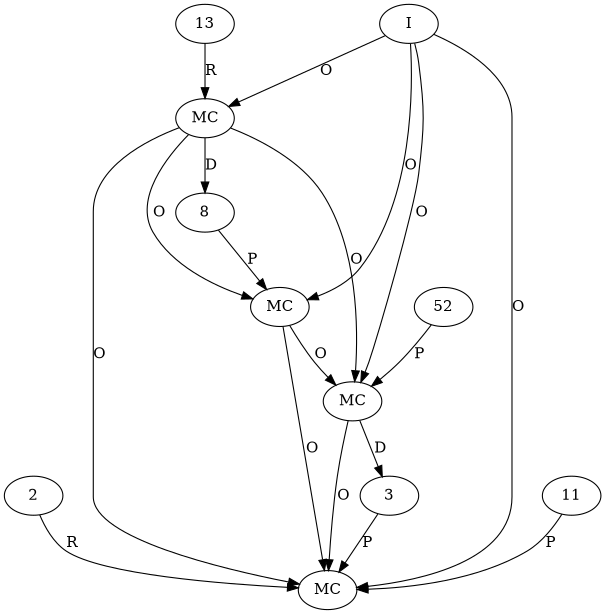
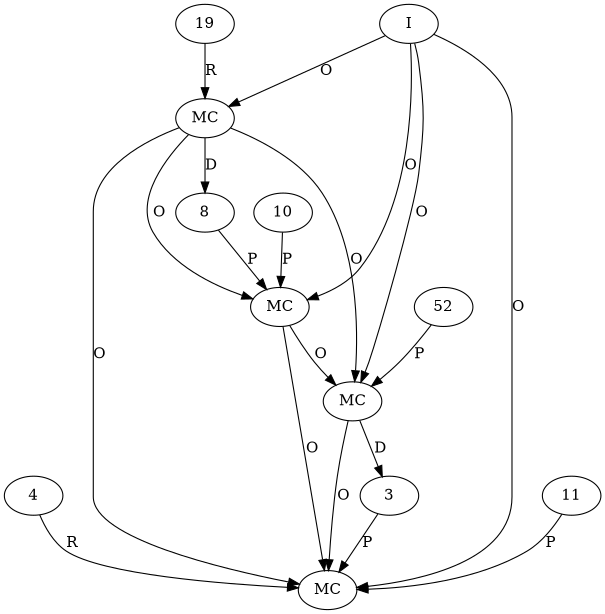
  digraph {
    node [t=ResourceIndexer]
    n1 [l=364 label=MC s="indexFragment()"]
-   2 [n=indexer]
+   2 [n=indexer label=4]
    3 [n=dummy_ t=Set]
    n4 [l=364 label=MC s="singleton()" t=Collections]
    n5 [l=361 label=MC s="put()" t=Map]
    n6 [l=360 label=I t=HashMap]
    n7 [l=361 label=MC s="toString()" t=Object]
    8 [n=dummy_ t=String]
+   10 [n="ResourceIndexer.ROOT_URL" t=String v="root.url"]
    11 [n=writer t=StringWriter]
    n11 [label=52 n=dummy_ t=File]
-   13 [n=dummy_ t=URI]
+   13 [n=dummy_ t=URI label=19]
    2 -> n1 [label=R]
    3 -> n1 [label=P]
    n4 -> n1 [label=O]
    n4 -> 3 [label=D]
    n5 -> n1 [label=O]
    n5 -> n4 [label=O]
    n6 -> n1 [label=O]
    n6 -> n4 [label=O]
    n6 -> n5 [label=O]
    n6 -> n7 [label=O]
    n7 -> n1 [label=O]
    n7 -> n4 [label=O]
    n7 -> n5 [label=O]
    n7 -> 8 [label=D]
    8 -> n5 [label=P]
+   10 -> n5 [label=P]
    11 -> n1 [label=P]
    n11 -> n4 [label=P]
    13 -> n7 [label=R]
  }
